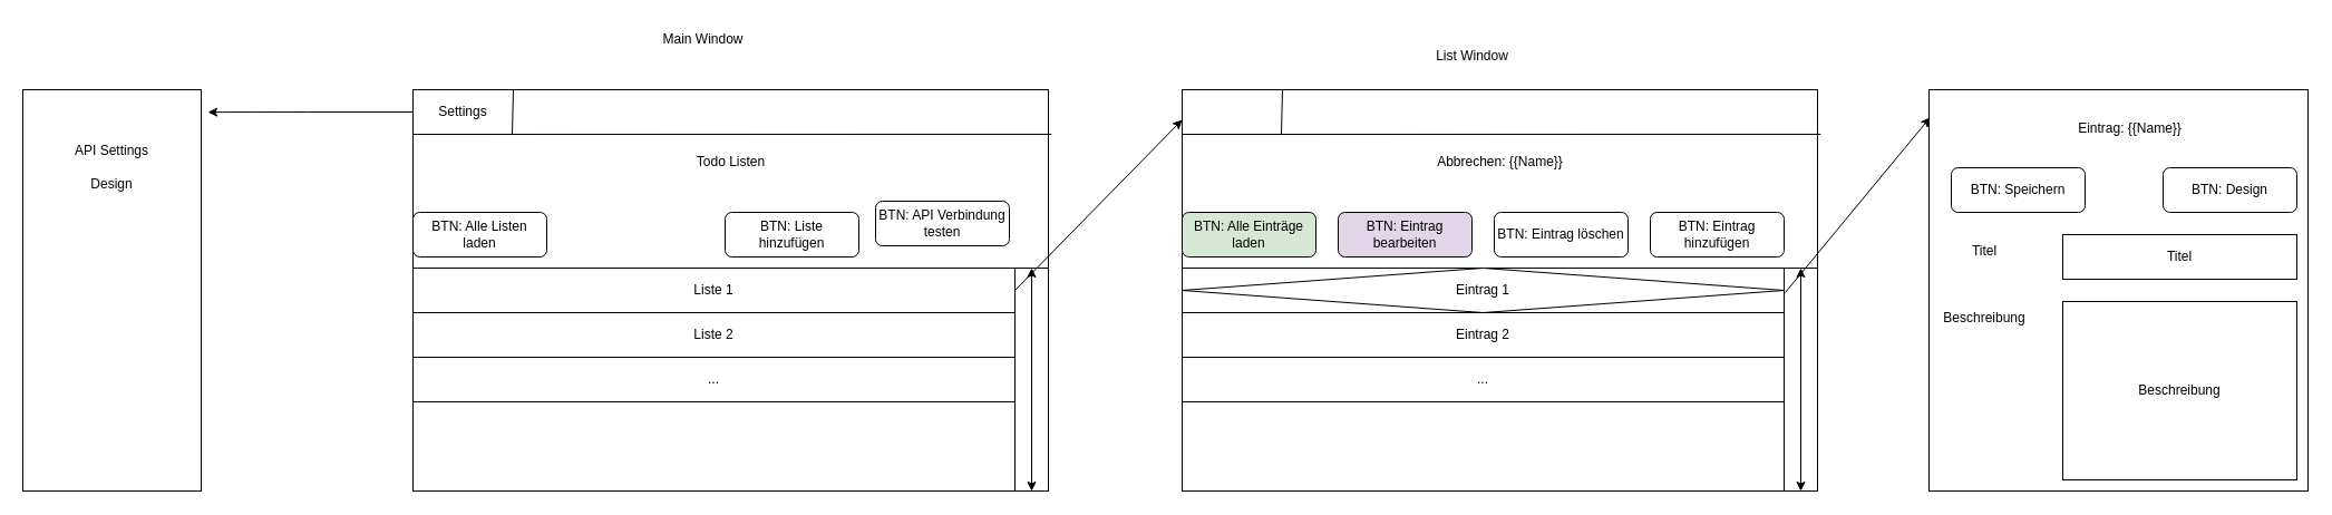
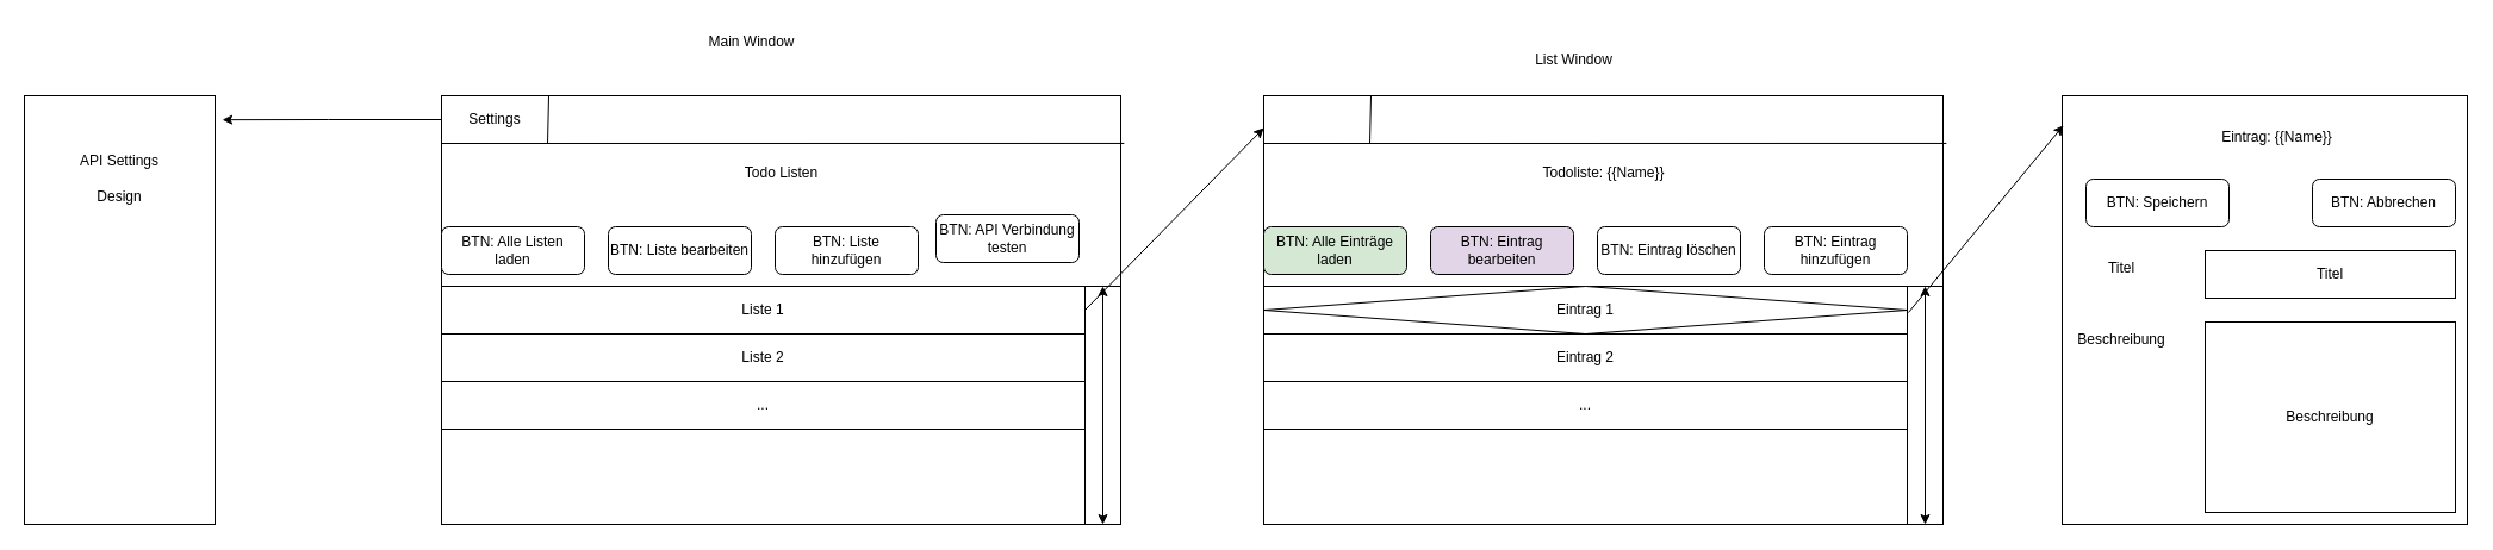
  <mxCell id="0" />
  <mxCell id="1" parent="0" />
  <mxCell id="2" value="" style="rounded=0;whiteSpace=wrap;html=1;" vertex="1" parent="1"><mxGeometry x="370" y="80" width="570" height="360" as="geometry" /></mxCell>
  <mxCell id="3" value="" style="endArrow=none;html=1;rounded=0;entryX=1.005;entryY=0.111;entryDx=0;entryDy=0;entryPerimeter=0;" edge="1" parent="1" target="2"><mxGeometry width="50" height="50" relative="1" as="geometry"><mxPoint x="370" y="120" as="sourcePoint" /><mxPoint x="420" y="70" as="targetPoint" /></mxGeometry></mxCell>
  <mxCell id="4" value="" style="endArrow=none;html=1;rounded=0;entryX=1;entryY=0;entryDx=0;entryDy=0;" edge="1" parent="1" target="6"><mxGeometry width="50" height="50" relative="1" as="geometry"><mxPoint x="459" y="120" as="sourcePoint" /><mxPoint x="690" y="240" as="targetPoint" /></mxGeometry></mxCell>
  <mxCell id="5" style="edgeStyle=orthogonalEdgeStyle;rounded=0;orthogonalLoop=1;jettySize=auto;html=1;entryX=1.038;entryY=0.056;entryDx=0;entryDy=0;entryPerimeter=0;" edge="1" parent="1" source="6" target="7"><mxGeometry relative="1" as="geometry" /></mxCell>
  <mxCell id="6" value="Settings" style="text;html=1;strokeColor=none;fillColor=none;align=center;verticalAlign=middle;whiteSpace=wrap;rounded=0;" vertex="1" parent="1"><mxGeometry x="370" y="80" width="90" height="40" as="geometry" /></mxCell>
  <mxCell id="7" value="" style="rounded=0;whiteSpace=wrap;html=1;" vertex="1" parent="1"><mxGeometry x="20" y="80" width="160" height="360" as="geometry" /></mxCell>
  <mxCell id="8" value="API Settings" style="text;html=1;strokeColor=none;fillColor=none;align=center;verticalAlign=middle;whiteSpace=wrap;rounded=0;" vertex="1" parent="1"><mxGeometry x="20" y="120" width="160" height="30" as="geometry" /></mxCell>
  <mxCell id="9" value="Design" style="text;html=1;strokeColor=none;fillColor=none;align=center;verticalAlign=middle;whiteSpace=wrap;rounded=0;" vertex="1" parent="1"><mxGeometry x="20" y="150" width="160" height="30" as="geometry" /></mxCell>
  <mxCell id="10" value="" style="rounded=0;whiteSpace=wrap;html=1;" vertex="1" parent="1"><mxGeometry x="370" y="240" width="570" height="200" as="geometry" /></mxCell>
  <mxCell id="11" value="" style="rounded=0;whiteSpace=wrap;html=1;" vertex="1" parent="1"><mxGeometry x="910" y="240" width="30" height="200" as="geometry" /></mxCell>
  <mxCell id="12" value="" style="endArrow=classic;startArrow=classic;html=1;rounded=0;exitX=0.5;exitY=1;exitDx=0;exitDy=0;entryX=0.5;entryY=0;entryDx=0;entryDy=0;" edge="1" parent="1" source="11" target="11"><mxGeometry width="50" height="50" relative="1" as="geometry"><mxPoint x="560" y="290" as="sourcePoint" /><mxPoint x="610" y="240" as="targetPoint" /></mxGeometry></mxCell>
  <mxCell id="13" value="Liste 1" style="rounded=0;whiteSpace=wrap;html=1;" vertex="1" parent="1"><mxGeometry x="370" y="240" width="540" height="40" as="geometry" /></mxCell>
  <mxCell id="14" value="Liste&amp;nbsp;2" style="rounded=0;whiteSpace=wrap;html=1;" vertex="1" parent="1"><mxGeometry x="370" y="280" width="540" height="40" as="geometry" /></mxCell>
  <mxCell id="15" value="..." style="rounded=0;whiteSpace=wrap;html=1;" vertex="1" parent="1"><mxGeometry x="370" y="320" width="540" height="40" as="geometry" /></mxCell>
  <mxCell id="16" value="BTN: Alle Listen laden" style="rounded=1;whiteSpace=wrap;html=1;" vertex="1" parent="1"><mxGeometry x="370" y="190" width="120" height="40" as="geometry" /></mxCell>
+ <mxCell id="17" value="BTN: Liste bearbeiten" style="rounded=1;whiteSpace=wrap;html=1;" vertex="1" parent="1"><mxGeometry x="510" y="190" width="120" height="40" as="geometry" /></mxCell>
  <mxCell id="18" value="BTN: Liste hinzufügen" style="rounded=1;whiteSpace=wrap;html=1;" vertex="1" parent="1"><mxGeometry x="650" y="190" width="120" height="40" as="geometry" /></mxCell>
  <mxCell id="19" value="BTN: API Verbindung testen" style="rounded=1;whiteSpace=wrap;html=1;" vertex="1" parent="1"><mxGeometry x="785" y="180" width="120" height="40" as="geometry" /></mxCell>
  <mxCell id="20" value="" style="rounded=0;whiteSpace=wrap;html=1;" vertex="1" parent="1"><mxGeometry x="1060" y="80" width="570" height="360" as="geometry" /></mxCell>
  <mxCell id="21" value="" style="endArrow=none;html=1;rounded=0;entryX=1.005;entryY=0.111;entryDx=0;entryDy=0;entryPerimeter=0;" edge="1" parent="1" target="20"><mxGeometry width="50" height="50" relative="1" as="geometry"><mxPoint x="1060" y="120" as="sourcePoint" /><mxPoint x="1110" y="70" as="targetPoint" /></mxGeometry></mxCell>
  <mxCell id="22" value="" style="endArrow=none;html=1;rounded=0;entryX=1;entryY=0;entryDx=0;entryDy=0;" edge="1" parent="1"><mxGeometry width="50" height="50" relative="1" as="geometry"><mxPoint x="1149" y="120" as="sourcePoint" /><mxPoint x="1150" y="80" as="targetPoint" /></mxGeometry></mxCell>
  <mxCell id="23" value="" style="rounded=0;whiteSpace=wrap;html=1;" vertex="1" parent="1"><mxGeometry x="1060" y="240" width="570" height="200" as="geometry" /></mxCell>
  <mxCell id="24" value="" style="rounded=0;whiteSpace=wrap;html=1;" vertex="1" parent="1"><mxGeometry x="1600" y="240" width="30" height="200" as="geometry" /></mxCell>
  <mxCell id="25" value="" style="endArrow=classic;startArrow=classic;html=1;rounded=0;exitX=0.5;exitY=1;exitDx=0;exitDy=0;entryX=0.5;entryY=0;entryDx=0;entryDy=0;" edge="1" parent="1" source="24" target="24"><mxGeometry width="50" height="50" relative="1" as="geometry"><mxPoint x="1250" y="290" as="sourcePoint" /><mxPoint x="1300" y="240" as="targetPoint" /></mxGeometry></mxCell>
  <mxCell id="26" value="Eintrag 1" style="rhombus;whiteSpace=wrap;html=1;" vertex="1" parent="1"><mxGeometry x="1060" y="240" width="540" height="40" as="geometry" /></mxCell>
  <mxCell id="27" value="Eintrag 2" style="rounded=0;whiteSpace=wrap;html=1;" vertex="1" parent="1"><mxGeometry x="1060" y="280" width="540" height="40" as="geometry" /></mxCell>
  <mxCell id="28" value="..." style="rounded=0;whiteSpace=wrap;html=1;" vertex="1" parent="1"><mxGeometry x="1060" y="320" width="540" height="40" as="geometry" /></mxCell>
  <mxCell id="29" value="BTN: Alle Einträge laden" style="rounded=1;whiteSpace=wrap;html=1;fillColor=#d5e8d4;" vertex="1" parent="1"><mxGeometry x="1060" y="190" width="120" height="40" as="geometry" /></mxCell>
  <mxCell id="30" value="BTN: Eintrag bearbeiten" style="rounded=1;whiteSpace=wrap;html=1;fillColor=#e1d5e7;" vertex="1" parent="1"><mxGeometry x="1200" y="190" width="120" height="40" as="geometry" /></mxCell>
  <mxCell id="31" value="BTN: Eintrag löschen" style="rounded=1;whiteSpace=wrap;html=1;" vertex="1" parent="1"><mxGeometry x="1340" y="190" width="120" height="40" as="geometry" /></mxCell>
  <mxCell id="32" value="BTN: Eintrag hinzufügen" style="rounded=1;whiteSpace=wrap;html=1;" vertex="1" parent="1"><mxGeometry x="1480" y="190" width="120" height="40" as="geometry" /></mxCell>
  <mxCell id="33" value="" style="endArrow=classic;html=1;rounded=0;exitX=1;exitY=0.5;exitDx=0;exitDy=0;entryX=0;entryY=0.075;entryDx=0;entryDy=0;entryPerimeter=0;" edge="1" parent="1" source="13" target="20"><mxGeometry width="50" height="50" relative="1" as="geometry"><mxPoint x="1110" y="280" as="sourcePoint" /><mxPoint x="1160" y="230" as="targetPoint" /></mxGeometry></mxCell>
  <mxCell id="34" value="" style="rounded=0;whiteSpace=wrap;html=1;" vertex="1" parent="1"><mxGeometry x="1730" y="80" width="340" height="360" as="geometry" /></mxCell>
  <mxCell id="35" value="Titel" style="rounded=0;whiteSpace=wrap;html=1;" vertex="1" parent="1"><mxGeometry x="1850" y="210" width="210" height="40" as="geometry" /></mxCell>
  <mxCell id="36" value="Beschreibung" style="rounded=0;whiteSpace=wrap;html=1;" vertex="1" parent="1"><mxGeometry x="1850" y="270" width="210" height="160" as="geometry" /></mxCell>
  <mxCell id="37" value="Titel" style="text;html=1;strokeColor=none;fillColor=none;align=center;verticalAlign=middle;whiteSpace=wrap;rounded=0;" vertex="1" parent="1"><mxGeometry x="1750" y="210" width="60" height="30" as="geometry" /></mxCell>
  <mxCell id="38" value="Beschreibung" style="text;html=1;strokeColor=none;fillColor=none;align=center;verticalAlign=middle;whiteSpace=wrap;rounded=0;" vertex="1" parent="1"><mxGeometry x="1750" y="270" width="60" height="30" as="geometry" /></mxCell>
  <mxCell id="39" value="BTN: Speichern" style="rounded=1;whiteSpace=wrap;html=1;" vertex="1" parent="1"><mxGeometry x="1750" y="150" width="120" height="40" as="geometry" /></mxCell>
- <mxCell id="40" value="BTN: Design" style="rounded=1;whiteSpace=wrap;html=1;" vertex="1" parent="1"><mxGeometry x="1940" y="150" width="120" height="40" as="geometry" /></mxCell>
+ <mxCell id="40" value="BTN: Abbrechen" style="rounded=1;whiteSpace=wrap;html=1;" vertex="1" parent="1"><mxGeometry x="1940" y="150" width="120" height="40" as="geometry" /></mxCell>
  <mxCell id="41" value="" style="endArrow=classic;html=1;rounded=0;entryX=0.003;entryY=0.069;entryDx=0;entryDy=0;entryPerimeter=0;exitX=0.033;exitY=0.11;exitDx=0;exitDy=0;exitPerimeter=0;" edge="1" parent="1" source="24" target="34"><mxGeometry width="50" height="50" relative="1" as="geometry"><mxPoint x="1530" y="290" as="sourcePoint" /><mxPoint x="1580" y="240" as="targetPoint" /></mxGeometry></mxCell>
  <mxCell id="42" value="Main Window" style="text;html=1;align=center;verticalAlign=middle;resizable=0;points=[];autosize=1;strokeColor=none;fillColor=none;" vertex="1" parent="1"><mxGeometry x="580" y="20" width="100" height="30" as="geometry" /></mxCell>
  <mxCell id="43" value="List Window" style="text;html=1;align=center;verticalAlign=middle;resizable=0;points=[];autosize=1;strokeColor=none;fillColor=none;" vertex="1" parent="1"><mxGeometry x="1275" y="35" width="90" height="30" as="geometry" /></mxCell>
  <mxCell id="44" value="Todo Listen" style="text;html=1;align=center;verticalAlign=middle;resizable=0;points=[];autosize=1;strokeColor=none;fillColor=none;" vertex="1" parent="1"><mxGeometry x="615" y="130" width="80" height="30" as="geometry" /></mxCell>
- <mxCell id="45" value="Abbrechen: {{Name}}" style="text;html=1;align=center;verticalAlign=middle;resizable=0;points=[];autosize=1;strokeColor=none;fillColor=none;" vertex="1" parent="1"><mxGeometry x="1280" y="130" width="130" height="30" as="geometry" /></mxCell>
+ <mxCell id="45" value="Todoliste: {{Name}}" style="text;html=1;align=center;verticalAlign=middle;resizable=0;points=[];autosize=1;strokeColor=none;fillColor=none;" vertex="1" parent="1"><mxGeometry x="1280" y="130" width="130" height="30" as="geometry" /></mxCell>
  <mxCell id="46" value="Eintrag: {{Name}}" style="text;html=1;align=center;verticalAlign=middle;resizable=0;points=[];autosize=1;strokeColor=none;fillColor=none;" vertex="1" parent="1"><mxGeometry x="1850" y="100" width="120" height="30" as="geometry" /></mxCell>
